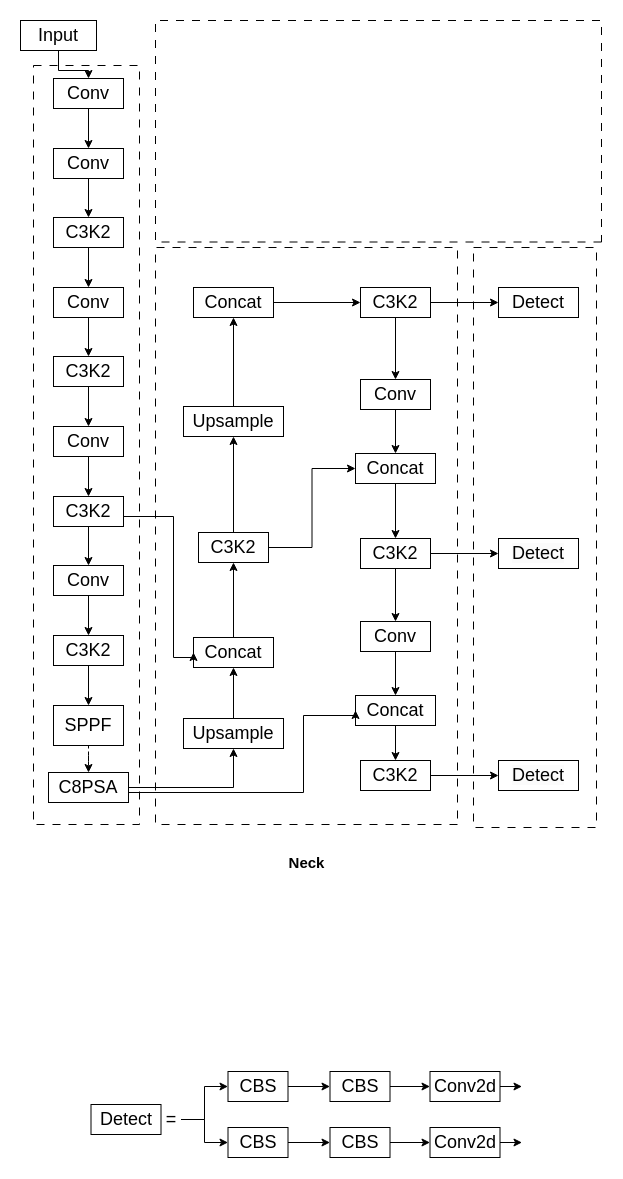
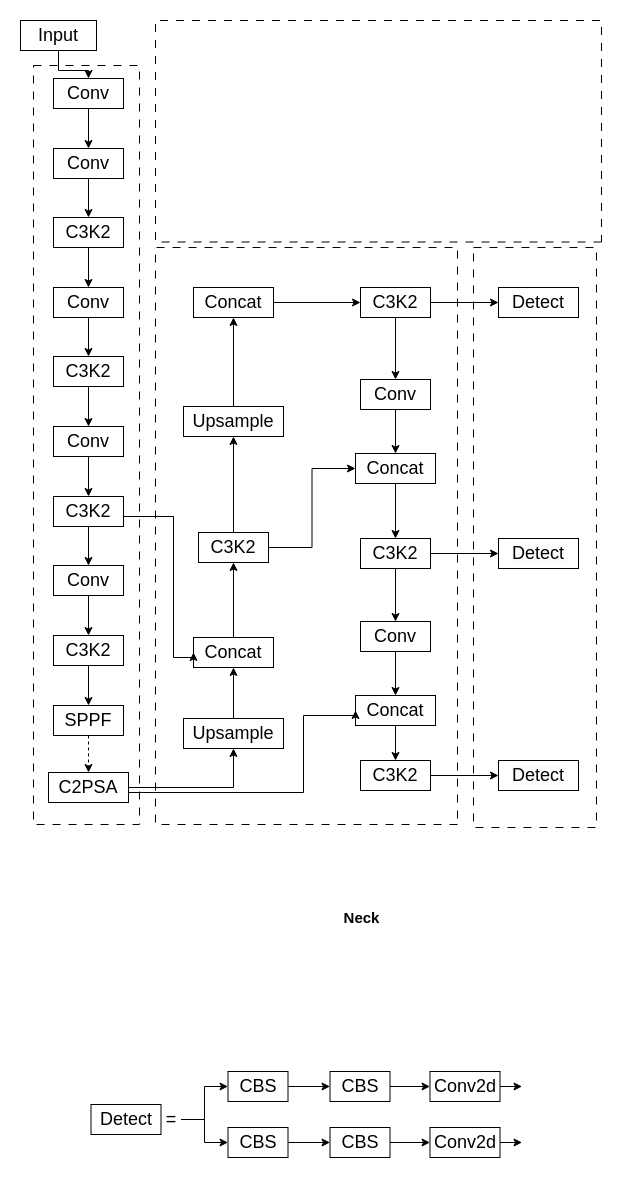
  <mxCell id="0" />
  <mxCell id="1" parent="0" />
  <mxCell id="2" style="edgeStyle=orthogonalEdgeStyle;rounded=0;orthogonalLoop=1;jettySize=auto;html=1;fontSize=18;entryX=0.5;entryY=0;entryDx=0;entryDy=0;" edge="1" parent="1" source="3" target="10"><mxGeometry relative="1" as="geometry" /></mxCell>
  <mxCell id="3" value="Input" style="rounded=0;whiteSpace=wrap;html=1;labelBackgroundColor=none;strokeColor=default;fillColor=none;align=center;fontStyle=0;fontSize=18;direction=east;" vertex="1" parent="1"><mxGeometry x="20" y="20" width="76" height="30" as="geometry" /></mxCell>
  <mxCell id="4" style="edgeStyle=orthogonalEdgeStyle;rounded=0;orthogonalLoop=1;jettySize=auto;html=1;fontSize=18;entryX=0;entryY=0.5;entryDx=0;entryDy=0;" edge="1" parent="1" source="22" target="35"><mxGeometry relative="1" as="geometry"><Array as="points"><mxPoint x="173" y="516" /><mxPoint x="173" y="657" /></Array></mxGeometry></mxCell>
  <mxCell id="5" value="" style="group;strokeColor=default;dashed=1;dashPattern=8 8;fontSize=18;container=0;movable=1;resizable=1;rotatable=1;deletable=1;editable=1;locked=0;connectable=1;direction=east;" vertex="1" connectable="0" parent="1"><mxGeometry x="33" y="65" width="106" height="759" as="geometry" /></mxCell>
  <mxCell id="6" value="" style="group;strokeColor=default;dashed=1;dashPattern=8 8;fontSize=18;container=0;direction=east;rotation=-180;" vertex="1" connectable="0" parent="1"><mxGeometry x="155" y="247" width="302" height="577" as="geometry" /></mxCell>
  <mxCell id="7" value="" style="group;dashed=1;dashPattern=8 8;strokeColor=default;spacingTop=0;spacingLeft=0;fontSize=18;container=0;movable=1;resizable=1;rotatable=1;deletable=1;editable=1;locked=0;connectable=1;direction=east;" vertex="1" connectable="0" parent="1"><mxGeometry x="473" y="247" width="123" height="580" as="geometry" /></mxCell>
- <mxCell id="8" value="Neck" style="text;html=1;align=center;verticalAlign=middle;resizable=0;points=[];autosize=1;strokeColor=none;fillColor=none;labelBackgroundColor=none;fontStyle=1;fontSize=15;" vertex="1" parent="1"><mxGeometry x="276" y="847" width="60" height="30" as="geometry" /></mxCell>
+ <mxCell id="8" value="Neck" style="text;html=1;align=center;verticalAlign=middle;resizable=0;points=[];autosize=1;strokeColor=none;fillColor=none;labelBackgroundColor=none;fontStyle=1;fontSize=15;" vertex="1" parent="1"><mxGeometry x="331" y="902" width="60" height="30" as="geometry" /></mxCell>
  <mxCell id="9" style="edgeStyle=orthogonalEdgeStyle;rounded=0;orthogonalLoop=1;jettySize=auto;html=1;fontSize=18;entryX=0.5;entryY=0;entryDx=0;entryDy=0;" edge="1" parent="1" source="10" target="12"><mxGeometry relative="1" as="geometry" /></mxCell>
  <mxCell id="10" value="Conv" style="rounded=0;whiteSpace=wrap;html=1;labelBackgroundColor=none;strokeColor=default;fillColor=none;align=center;fontStyle=0;fontSize=18;direction=east;" vertex="1" parent="1"><mxGeometry x="53" y="78" width="70.0" height="30" as="geometry" /></mxCell>
  <mxCell id="11" style="edgeStyle=orthogonalEdgeStyle;rounded=0;orthogonalLoop=1;jettySize=auto;html=1;fontSize=18;entryX=0.5;entryY=0;entryDx=0;entryDy=0;" edge="1" parent="1" source="12" target="14"><mxGeometry relative="1" as="geometry" /></mxCell>
  <mxCell id="12" value="Conv" style="rounded=0;whiteSpace=wrap;html=1;labelBackgroundColor=none;strokeColor=default;fillColor=none;align=center;fontStyle=0;fontSize=18;direction=east;" vertex="1" parent="1"><mxGeometry x="53" y="148" width="70.0" height="30" as="geometry" /></mxCell>
  <mxCell id="13" style="edgeStyle=orthogonalEdgeStyle;rounded=0;orthogonalLoop=1;jettySize=auto;html=1;fontSize=18;entryX=0.5;entryY=0;entryDx=0;entryDy=0;" edge="1" parent="1" source="14" target="16"><mxGeometry relative="1" as="geometry" /></mxCell>
  <mxCell id="14" value="C3K2" style="rounded=0;whiteSpace=wrap;html=1;labelBackgroundColor=none;strokeColor=default;fillColor=none;align=center;fontStyle=0;fontSize=18;direction=east;" vertex="1" parent="1"><mxGeometry x="53" y="217" width="70.0" height="30" as="geometry" /></mxCell>
  <mxCell id="15" style="edgeStyle=orthogonalEdgeStyle;rounded=0;orthogonalLoop=1;jettySize=auto;html=1;fontSize=18;entryX=0.5;entryY=0;entryDx=0;entryDy=0;" edge="1" parent="1" source="16" target="18"><mxGeometry relative="1" as="geometry" /></mxCell>
  <mxCell id="16" value="Conv" style="rounded=0;whiteSpace=wrap;html=1;labelBackgroundColor=none;strokeColor=default;fillColor=none;align=center;fontStyle=0;fontSize=18;direction=east;" vertex="1" parent="1"><mxGeometry x="53" y="287" width="70.0" height="30" as="geometry" /></mxCell>
  <mxCell id="17" style="edgeStyle=orthogonalEdgeStyle;rounded=0;orthogonalLoop=1;jettySize=auto;html=1;fontSize=18;entryX=0.5;entryY=0;entryDx=0;entryDy=0;" edge="1" parent="1" source="18" target="20"><mxGeometry relative="1" as="geometry" /></mxCell>
  <mxCell id="18" value="C3K2" style="rounded=0;whiteSpace=wrap;html=1;labelBackgroundColor=none;strokeColor=default;fillColor=none;align=center;fontStyle=0;fontSize=18;direction=east;" vertex="1" parent="1"><mxGeometry x="53" y="356" width="70.0" height="30" as="geometry" /></mxCell>
  <mxCell id="19" style="edgeStyle=orthogonalEdgeStyle;rounded=0;orthogonalLoop=1;jettySize=auto;html=1;fontSize=18;entryX=0.5;entryY=0;entryDx=0;entryDy=0;" edge="1" parent="1" source="20" target="22"><mxGeometry relative="1" as="geometry" /></mxCell>
  <mxCell id="20" value="Conv" style="rounded=0;whiteSpace=wrap;html=1;labelBackgroundColor=none;strokeColor=default;fillColor=none;align=center;fontStyle=0;fontSize=18;direction=east;" vertex="1" parent="1"><mxGeometry x="53" y="426" width="70.0" height="30" as="geometry" /></mxCell>
  <mxCell id="21" style="edgeStyle=orthogonalEdgeStyle;rounded=0;orthogonalLoop=1;jettySize=auto;html=1;fontSize=18;entryX=0.5;entryY=0;entryDx=0;entryDy=0;" edge="1" parent="1" source="22" target="24"><mxGeometry relative="1" as="geometry" /></mxCell>
  <mxCell id="22" value="C3K2" style="rounded=0;whiteSpace=wrap;html=1;labelBackgroundColor=none;strokeColor=default;fillColor=none;align=center;fontStyle=0;fontSize=18;direction=east;" vertex="1" parent="1"><mxGeometry x="53" y="496" width="70.0" height="30" as="geometry" /></mxCell>
  <mxCell id="23" style="edgeStyle=orthogonalEdgeStyle;rounded=0;orthogonalLoop=1;jettySize=auto;html=1;fontSize=18;entryX=0.5;entryY=0;entryDx=0;entryDy=0;" edge="1" parent="1" source="24" target="26"><mxGeometry relative="1" as="geometry" /></mxCell>
  <mxCell id="24" value="Conv" style="rounded=0;whiteSpace=wrap;html=1;labelBackgroundColor=none;strokeColor=default;fillColor=none;align=center;fontStyle=0;fontSize=18;direction=east;" vertex="1" parent="1"><mxGeometry x="53" y="565" width="70.0" height="30" as="geometry" /></mxCell>
  <mxCell id="25" style="edgeStyle=orthogonalEdgeStyle;rounded=0;orthogonalLoop=1;jettySize=auto;html=1;fontSize=18;entryX=0.5;entryY=0;entryDx=0;entryDy=0;" edge="1" parent="1" source="26" target="28"><mxGeometry relative="1" as="geometry" /></mxCell>
  <mxCell id="26" value="C3K2" style="rounded=0;whiteSpace=wrap;html=1;labelBackgroundColor=none;strokeColor=default;fillColor=none;align=center;fontStyle=0;fontSize=18;direction=east;" vertex="1" parent="1"><mxGeometry x="53" y="635" width="70.0" height="30" as="geometry" /></mxCell>
  <mxCell id="27" style="edgeStyle=orthogonalEdgeStyle;rounded=0;orthogonalLoop=1;jettySize=auto;html=1;fontSize=18;entryX=0.5;entryY=0;entryDx=0;entryDy=0;dashed=1;" edge="1" parent="1" source="28" target="31"><mxGeometry relative="1" as="geometry" /></mxCell>
- <mxCell id="28" value="SPPF" style="rounded=0;whiteSpace=wrap;html=1;labelBackgroundColor=none;strokeColor=default;fillColor=none;align=center;fontStyle=0;fontSize=18;direction=east;" vertex="1" parent="1"><mxGeometry x="53" y="705" width="70.0" height="40" as="geometry" /></mxCell>
+ <mxCell id="28" value="SPPF" style="rounded=0;whiteSpace=wrap;html=1;labelBackgroundColor=none;strokeColor=default;fillColor=none;align=center;fontStyle=0;fontSize=18;direction=east;" vertex="1" parent="1"><mxGeometry x="53" y="705" width="70.0" height="30" as="geometry" /></mxCell>
  <mxCell id="29" style="edgeStyle=orthogonalEdgeStyle;rounded=0;orthogonalLoop=1;jettySize=auto;html=1;entryX=0.5;entryY=1;entryDx=0;entryDy=0;" edge="1" parent="1" source="31" target="33"><mxGeometry relative="1" as="geometry" /></mxCell>
  <mxCell id="30" style="edgeStyle=orthogonalEdgeStyle;rounded=0;orthogonalLoop=1;jettySize=auto;html=1;entryX=0;entryY=0.5;entryDx=0;entryDy=0;" edge="1" parent="1" source="31" target="56"><mxGeometry relative="1" as="geometry"><Array as="points"><mxPoint x="303" y="792" /><mxPoint x="303" y="715" /></Array></mxGeometry></mxCell>
- <mxCell id="31" value="C8PSA" style="rounded=0;whiteSpace=wrap;html=1;labelBackgroundColor=none;strokeColor=default;fillColor=none;align=center;fontStyle=0;fontSize=18;direction=east;" vertex="1" parent="1"><mxGeometry x="48" y="772" width="80.0" height="30" as="geometry" /></mxCell>
+ <mxCell id="31" value="C2PSA" style="rounded=0;whiteSpace=wrap;html=1;labelBackgroundColor=none;strokeColor=default;fillColor=none;align=center;fontStyle=0;fontSize=18;direction=east;" vertex="1" parent="1"><mxGeometry x="48" y="772" width="80.0" height="30" as="geometry" /></mxCell>
  <mxCell id="32" value="" style="edgeStyle=orthogonalEdgeStyle;rounded=0;orthogonalLoop=1;jettySize=auto;html=1;fontSize=18;" edge="1" parent="1" source="33" target="35"><mxGeometry relative="1" as="geometry" /></mxCell>
  <mxCell id="33" value="Upsample" style="rounded=0;whiteSpace=wrap;html=1;labelBackgroundColor=none;strokeColor=default;fillColor=none;align=center;fontStyle=0;fontSize=18;direction=east;" vertex="1" parent="1"><mxGeometry x="183" y="718" width="100" height="30" as="geometry" /></mxCell>
  <mxCell id="34" value="" style="edgeStyle=orthogonalEdgeStyle;rounded=0;orthogonalLoop=1;jettySize=auto;html=1;fontSize=18;" edge="1" parent="1" source="35" target="37"><mxGeometry relative="1" as="geometry" /></mxCell>
  <mxCell id="35" value="Concat" style="rounded=0;whiteSpace=wrap;html=1;labelBackgroundColor=none;strokeColor=default;fillColor=none;align=center;fontStyle=0;fontSize=18;direction=east;" vertex="1" parent="1"><mxGeometry x="193" y="637" width="80" height="30" as="geometry" /></mxCell>
  <mxCell id="36" value="" style="edgeStyle=orthogonalEdgeStyle;rounded=0;orthogonalLoop=1;jettySize=auto;html=1;fontSize=18;" edge="1" parent="1" source="37" target="40"><mxGeometry relative="1" as="geometry" /></mxCell>
  <mxCell id="37" value="C3K2" style="rounded=0;whiteSpace=wrap;html=1;labelBackgroundColor=none;strokeColor=default;fillColor=none;align=center;fontStyle=0;fontSize=18;direction=east;" vertex="1" parent="1"><mxGeometry x="198" y="532" width="70" height="30" as="geometry" /></mxCell>
  <mxCell id="38" style="edgeStyle=orthogonalEdgeStyle;rounded=0;orthogonalLoop=1;jettySize=auto;html=1;fontSize=18;entryX=0.5;entryY=1;entryDx=0;entryDy=0;" edge="1" parent="1" source="40" target="42"><mxGeometry relative="1" as="geometry" /></mxCell>
  <mxCell id="39" style="edgeStyle=orthogonalEdgeStyle;rounded=0;orthogonalLoop=1;jettySize=auto;html=1;entryX=0;entryY=0.5;entryDx=0;entryDy=0;exitX=1;exitY=0.5;exitDx=0;exitDy=0;fontSize=18;" edge="1" parent="1" source="37" target="49"><mxGeometry relative="1" as="geometry" /></mxCell>
  <mxCell id="40" value="Upsample" style="rounded=0;whiteSpace=wrap;html=1;labelBackgroundColor=none;strokeColor=default;fillColor=none;align=center;fontStyle=0;fontSize=18;direction=east;" vertex="1" parent="1"><mxGeometry x="183" y="406" width="100" height="30" as="geometry" /></mxCell>
  <mxCell id="41" style="edgeStyle=orthogonalEdgeStyle;rounded=0;orthogonalLoop=1;jettySize=auto;html=1;fontSize=18;entryX=0;entryY=0.5;entryDx=0;entryDy=0;" edge="1" parent="1" source="42" target="45"><mxGeometry relative="1" as="geometry" /></mxCell>
  <mxCell id="42" value="Concat" style="rounded=0;whiteSpace=wrap;html=1;labelBackgroundColor=none;strokeColor=default;fillColor=none;align=center;fontStyle=0;fontSize=18;direction=east;" vertex="1" parent="1"><mxGeometry x="193" y="287" width="80" height="30" as="geometry" /></mxCell>
  <mxCell id="43" style="edgeStyle=orthogonalEdgeStyle;rounded=0;orthogonalLoop=1;jettySize=auto;html=1;fontSize=18;entryX=0.5;entryY=0;entryDx=0;entryDy=0;" edge="1" parent="1" source="45" target="47"><mxGeometry relative="1" as="geometry" /></mxCell>
  <mxCell id="44" value="" style="edgeStyle=orthogonalEdgeStyle;rounded=0;orthogonalLoop=1;jettySize=auto;html=1;" edge="1" parent="1" source="45" target="59"><mxGeometry relative="1" as="geometry" /></mxCell>
  <mxCell id="45" value="C3K2" style="rounded=0;whiteSpace=wrap;html=1;labelBackgroundColor=none;strokeColor=default;fillColor=none;align=center;fontStyle=0;fontSize=18;direction=east;" vertex="1" parent="1"><mxGeometry x="360" y="287" width="70" height="30" as="geometry" /></mxCell>
  <mxCell id="46" style="edgeStyle=orthogonalEdgeStyle;rounded=0;orthogonalLoop=1;jettySize=auto;html=1;entryX=0.5;entryY=0;entryDx=0;entryDy=0;" edge="1" parent="1" source="47" target="49"><mxGeometry relative="1" as="geometry" /></mxCell>
  <mxCell id="47" value="Conv" style="rounded=0;whiteSpace=wrap;html=1;labelBackgroundColor=none;strokeColor=default;fillColor=none;align=center;fontStyle=0;fontSize=18;direction=east;" vertex="1" parent="1"><mxGeometry x="360" y="379" width="70" height="30" as="geometry" /></mxCell>
  <mxCell id="48" style="edgeStyle=orthogonalEdgeStyle;rounded=0;orthogonalLoop=1;jettySize=auto;html=1;fontSize=18;entryX=0.5;entryY=0;entryDx=0;entryDy=0;" edge="1" parent="1" source="49" target="52"><mxGeometry relative="1" as="geometry"><mxPoint x="395" y="418" as="targetPoint" /></mxGeometry></mxCell>
  <mxCell id="49" value="Concat" style="rounded=0;whiteSpace=wrap;html=1;labelBackgroundColor=none;strokeColor=default;fillColor=none;align=center;fontStyle=0;fontSize=18;direction=east;" vertex="1" parent="1"><mxGeometry x="355" y="453" width="80" height="30" as="geometry" /></mxCell>
  <mxCell id="50" style="edgeStyle=orthogonalEdgeStyle;rounded=0;orthogonalLoop=1;jettySize=auto;html=1;fontSize=18;entryX=0.5;entryY=0;entryDx=0;entryDy=0;" edge="1" parent="1" source="52" target="54"><mxGeometry relative="1" as="geometry" /></mxCell>
  <mxCell id="51" value="" style="edgeStyle=orthogonalEdgeStyle;rounded=0;orthogonalLoop=1;jettySize=auto;html=1;" edge="1" parent="1" source="52" target="60"><mxGeometry relative="1" as="geometry" /></mxCell>
  <mxCell id="52" value="C3K2" style="rounded=0;whiteSpace=wrap;html=1;labelBackgroundColor=none;strokeColor=default;fillColor=none;align=center;fontStyle=0;fontSize=18;direction=east;" vertex="1" parent="1"><mxGeometry x="360" y="538" width="70" height="30" as="geometry" /></mxCell>
  <mxCell id="53" style="edgeStyle=orthogonalEdgeStyle;rounded=0;orthogonalLoop=1;jettySize=auto;html=1;fontSize=18;entryX=0.5;entryY=0;entryDx=0;entryDy=0;" edge="1" parent="1" source="54" target="56"><mxGeometry relative="1" as="geometry" /></mxCell>
  <mxCell id="54" value="Conv" style="rounded=0;whiteSpace=wrap;html=1;labelBackgroundColor=none;strokeColor=default;fillColor=none;align=center;fontStyle=0;fontSize=18;direction=east;" vertex="1" parent="1"><mxGeometry x="360" y="621" width="70" height="30" as="geometry" /></mxCell>
  <mxCell id="55" value="" style="edgeStyle=orthogonalEdgeStyle;rounded=0;orthogonalLoop=1;jettySize=auto;html=1;fontSize=18;" edge="1" parent="1" source="56" target="58"><mxGeometry relative="1" as="geometry" /></mxCell>
  <mxCell id="56" value="Concat" style="rounded=0;whiteSpace=wrap;html=1;labelBackgroundColor=none;strokeColor=default;fillColor=none;align=center;fontStyle=0;fontSize=18;direction=east;" vertex="1" parent="1"><mxGeometry x="355" y="695" width="80" height="30" as="geometry" /></mxCell>
  <mxCell id="57" value="" style="edgeStyle=orthogonalEdgeStyle;rounded=0;orthogonalLoop=1;jettySize=auto;html=1;" edge="1" parent="1" source="58" target="61"><mxGeometry relative="1" as="geometry" /></mxCell>
  <mxCell id="58" value="C3K2" style="rounded=0;whiteSpace=wrap;html=1;labelBackgroundColor=none;strokeColor=default;fillColor=none;align=center;fontStyle=0;fontSize=18;direction=east;" vertex="1" parent="1"><mxGeometry x="360" y="760" width="70" height="30" as="geometry" /></mxCell>
  <mxCell id="59" value="Detect" style="rounded=0;whiteSpace=wrap;html=1;labelBackgroundColor=none;strokeColor=default;fillColor=none;align=center;fontStyle=0;fontSize=18;movable=1;resizable=1;rotatable=1;deletable=1;editable=1;locked=0;connectable=1;direction=east;" vertex="1" parent="1"><mxGeometry x="498" y="287" width="80" height="30" as="geometry" /></mxCell>
  <mxCell id="60" value="&lt;span style=&quot;color: rgb(0, 0, 0); font-family: Helvetica; font-style: normal; font-variant-ligatures: normal; font-variant-caps: normal; font-weight: 400; letter-spacing: normal; orphans: 2; text-align: center; text-indent: 0px; text-transform: none; widows: 2; word-spacing: 0px; -webkit-text-stroke-width: 0px; white-space: normal; background-color: rgb(251, 251, 251); text-decoration-thickness: initial; text-decoration-style: initial; text-decoration-color: initial; float: none; display: inline !important;&quot;&gt;Detect&lt;/span&gt;" style="rounded=0;whiteSpace=wrap;html=1;labelBackgroundColor=none;strokeColor=default;fillColor=none;align=center;fontStyle=0;fontSize=18;movable=1;resizable=1;rotatable=1;deletable=1;editable=1;locked=0;connectable=1;direction=east;" vertex="1" parent="1"><mxGeometry x="498" y="538" width="80" height="30" as="geometry" /></mxCell>
  <mxCell id="61" value="&lt;span style=&quot;color: rgb(0, 0, 0); font-family: Helvetica; font-style: normal; font-variant-ligatures: normal; font-variant-caps: normal; font-weight: 400; letter-spacing: normal; orphans: 2; text-align: center; text-indent: 0px; text-transform: none; widows: 2; word-spacing: 0px; -webkit-text-stroke-width: 0px; white-space: normal; background-color: rgb(251, 251, 251); text-decoration-thickness: initial; text-decoration-style: initial; text-decoration-color: initial; float: none; display: inline !important;&quot;&gt;Detect&lt;/span&gt;" style="rounded=0;whiteSpace=wrap;html=1;labelBackgroundColor=none;strokeColor=default;fillColor=none;align=center;fontStyle=0;fontSize=18;movable=1;resizable=1;rotatable=1;deletable=1;editable=1;locked=0;connectable=1;direction=east;" vertex="1" parent="1"><mxGeometry x="498" y="760" width="80" height="30" as="geometry" /></mxCell>
  <mxCell id="62" value="" style="group;strokeColor=default;dashed=1;dashPattern=8 8;fontSize=18;container=0;direction=east;rotation=-180;" vertex="1" connectable="0" parent="1"><mxGeometry x="155" y="20" width="446" height="221.5" as="geometry" /></mxCell>
  <mxCell id="63" value="" style="group" vertex="1" connectable="0" parent="1"><mxGeometry x="90.5" y="1071" width="431" height="86" as="geometry" /></mxCell>
  <mxCell id="64" value="Detect" style="rounded=0;whiteSpace=wrap;html=1;labelBackgroundColor=none;strokeColor=default;fillColor=none;align=center;fontStyle=0;fontSize=18;movable=1;resizable=1;rotatable=1;deletable=1;editable=1;locked=0;connectable=1;direction=east;" vertex="1" parent="63"><mxGeometry y="33" width="70" height="30" as="geometry" /></mxCell>
  <mxCell id="65" value="" style="edgeStyle=orthogonalEdgeStyle;rounded=0;orthogonalLoop=1;jettySize=auto;html=1;" edge="1" parent="63" source="66" target="68"><mxGeometry relative="1" as="geometry" /></mxCell>
  <mxCell id="66" value="CBS" style="rounded=0;whiteSpace=wrap;html=1;labelBackgroundColor=none;strokeColor=default;fillColor=none;align=center;fontStyle=0;fontSize=18;direction=east;" vertex="1" parent="63"><mxGeometry x="137" width="60" height="30" as="geometry" /></mxCell>
  <mxCell id="67" value="" style="edgeStyle=orthogonalEdgeStyle;rounded=0;orthogonalLoop=1;jettySize=auto;html=1;" edge="1" parent="63" source="68" target="70"><mxGeometry relative="1" as="geometry" /></mxCell>
  <mxCell id="68" value="CBS" style="rounded=0;whiteSpace=wrap;html=1;labelBackgroundColor=none;strokeColor=default;fillColor=none;align=center;fontStyle=0;fontSize=18;direction=east;" vertex="1" parent="63"><mxGeometry x="239" width="60" height="30" as="geometry" /></mxCell>
  <mxCell id="69" style="edgeStyle=orthogonalEdgeStyle;rounded=0;orthogonalLoop=1;jettySize=auto;html=1;" edge="1" parent="63" source="70"><mxGeometry relative="1" as="geometry"><mxPoint x="431" y="15" as="targetPoint" /></mxGeometry></mxCell>
  <mxCell id="70" value="Conv2d" style="rounded=0;whiteSpace=wrap;html=1;labelBackgroundColor=none;strokeColor=default;fillColor=none;align=center;fontStyle=0;fontSize=18;direction=east;" vertex="1" parent="63"><mxGeometry x="339" width="70" height="30" as="geometry" /></mxCell>
  <mxCell id="71" value="" style="edgeStyle=orthogonalEdgeStyle;rounded=0;orthogonalLoop=1;jettySize=auto;html=1;" edge="1" parent="63" source="72" target="74"><mxGeometry relative="1" as="geometry" /></mxCell>
  <mxCell id="72" value="CBS" style="rounded=0;whiteSpace=wrap;html=1;labelBackgroundColor=none;strokeColor=default;fillColor=none;align=center;fontStyle=0;fontSize=18;direction=east;" vertex="1" parent="63"><mxGeometry x="137" y="56" width="60" height="30" as="geometry" /></mxCell>
  <mxCell id="73" value="" style="edgeStyle=orthogonalEdgeStyle;rounded=0;orthogonalLoop=1;jettySize=auto;html=1;" edge="1" parent="63" source="74" target="76"><mxGeometry relative="1" as="geometry" /></mxCell>
  <mxCell id="74" value="CBS" style="rounded=0;whiteSpace=wrap;html=1;labelBackgroundColor=none;strokeColor=default;fillColor=none;align=center;fontStyle=0;fontSize=18;direction=east;" vertex="1" parent="63"><mxGeometry x="239" y="56" width="60" height="30" as="geometry" /></mxCell>
  <mxCell id="75" style="edgeStyle=orthogonalEdgeStyle;rounded=0;orthogonalLoop=1;jettySize=auto;html=1;" edge="1" parent="63" source="76"><mxGeometry relative="1" as="geometry"><mxPoint x="431" y="71" as="targetPoint" /></mxGeometry></mxCell>
  <mxCell id="76" value="Conv2d" style="rounded=0;whiteSpace=wrap;html=1;labelBackgroundColor=none;strokeColor=default;fillColor=none;align=center;fontStyle=0;fontSize=18;direction=east;" vertex="1" parent="63"><mxGeometry x="339" y="56" width="70" height="30" as="geometry" /></mxCell>
  <mxCell id="77" style="edgeStyle=orthogonalEdgeStyle;rounded=0;orthogonalLoop=1;jettySize=auto;html=1;entryX=0;entryY=0.5;entryDx=0;entryDy=0;" edge="1" parent="63" source="79" target="66"><mxGeometry relative="1" as="geometry" /></mxCell>
  <mxCell id="78" style="edgeStyle=orthogonalEdgeStyle;rounded=0;orthogonalLoop=1;jettySize=auto;html=1;entryX=0;entryY=0.5;entryDx=0;entryDy=0;" edge="1" parent="63" source="79" target="72"><mxGeometry relative="1" as="geometry" /></mxCell>
  <mxCell id="79" value="=" style="rounded=0;whiteSpace=wrap;html=1;labelBackgroundColor=none;strokeColor=none;fillColor=none;align=center;fontStyle=0;fontSize=18;movable=1;resizable=1;rotatable=1;deletable=1;editable=1;locked=0;connectable=1;direction=east;aspect=fixed;" vertex="1" parent="63"><mxGeometry x="70" y="38" width="20" height="20" as="geometry" /></mxCell>
